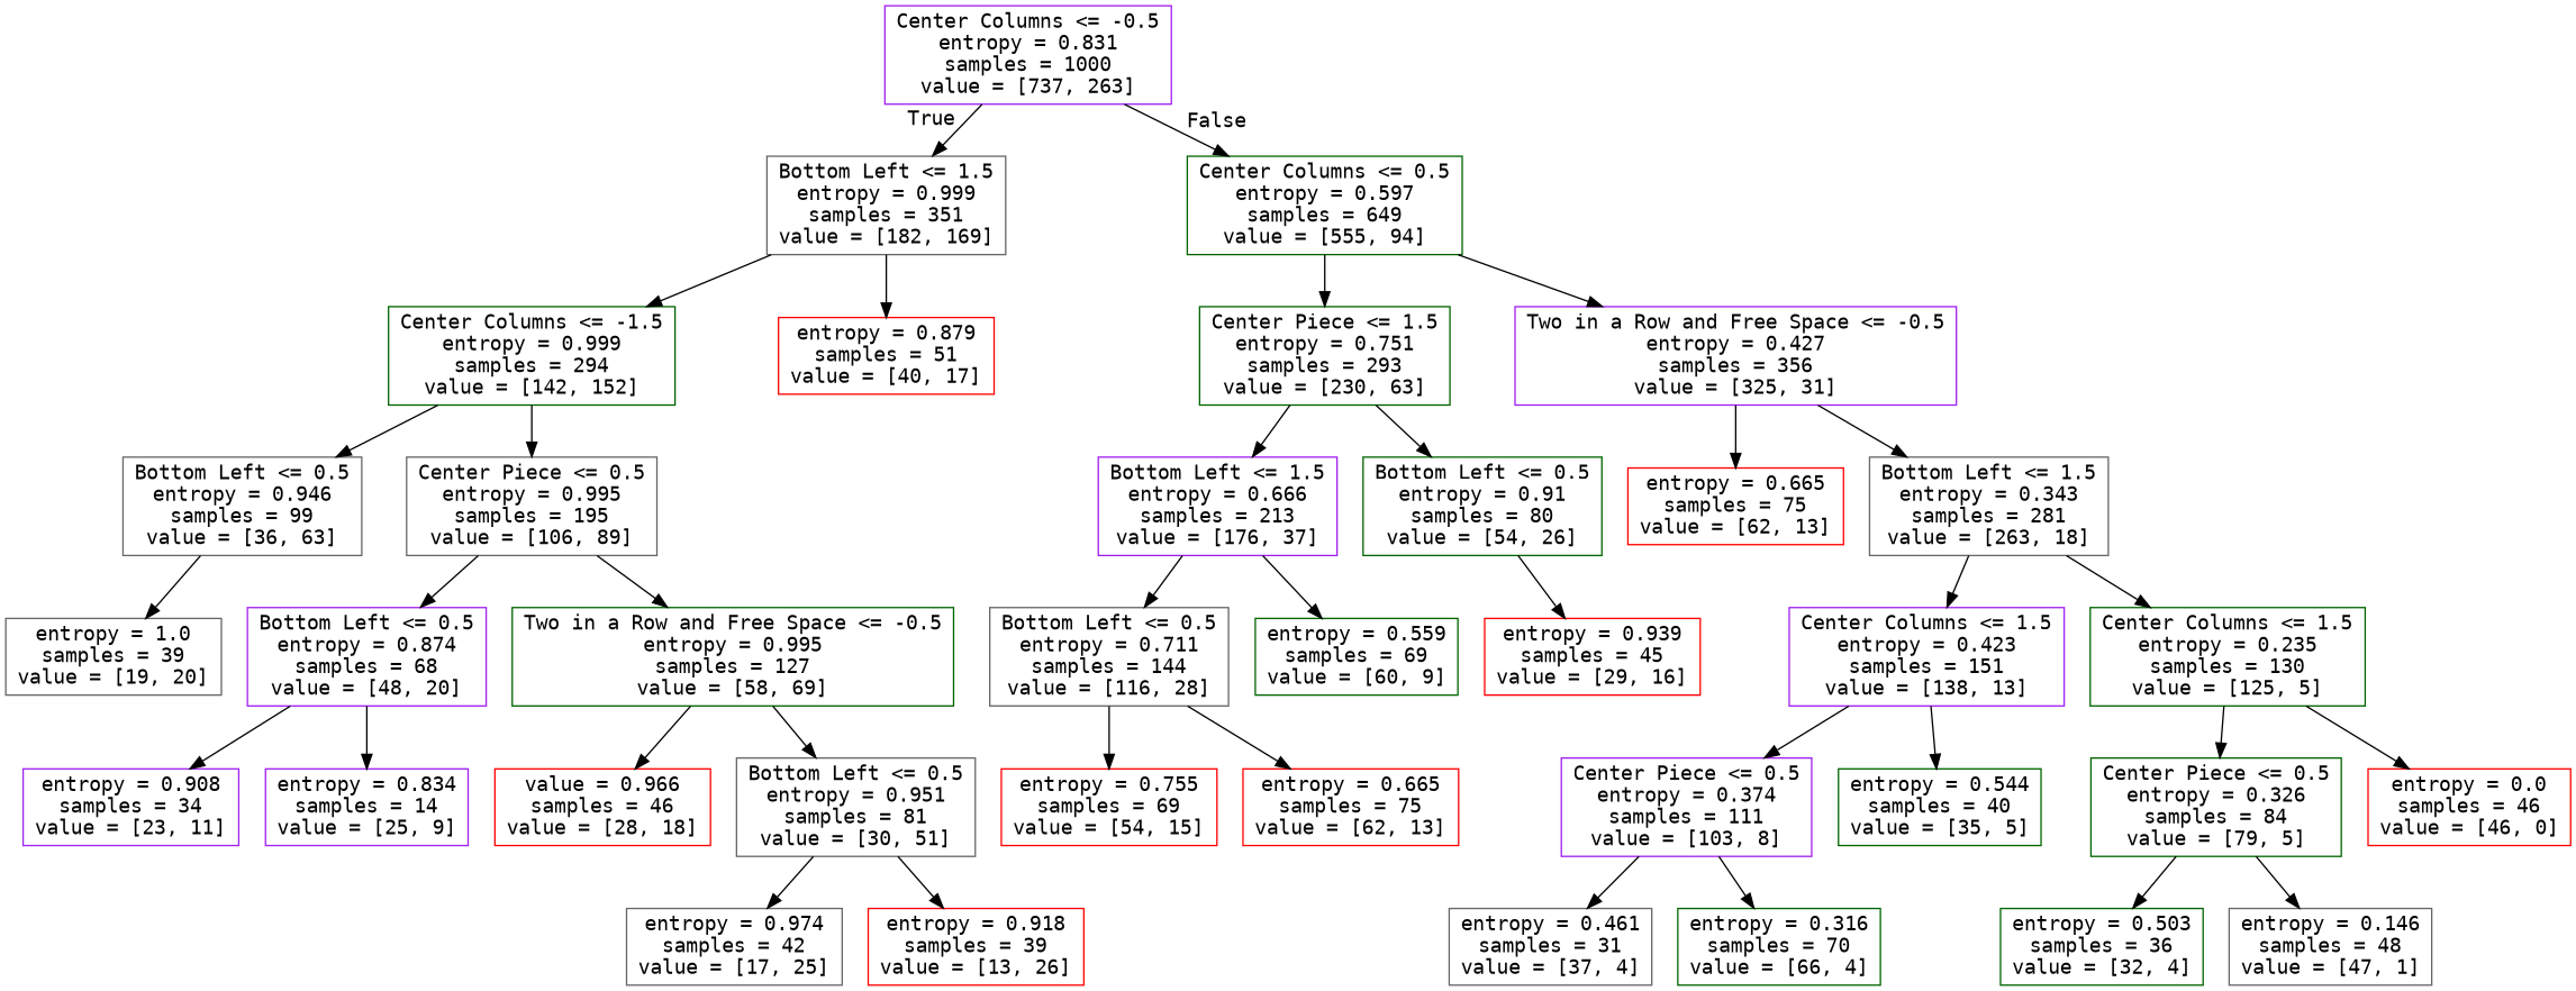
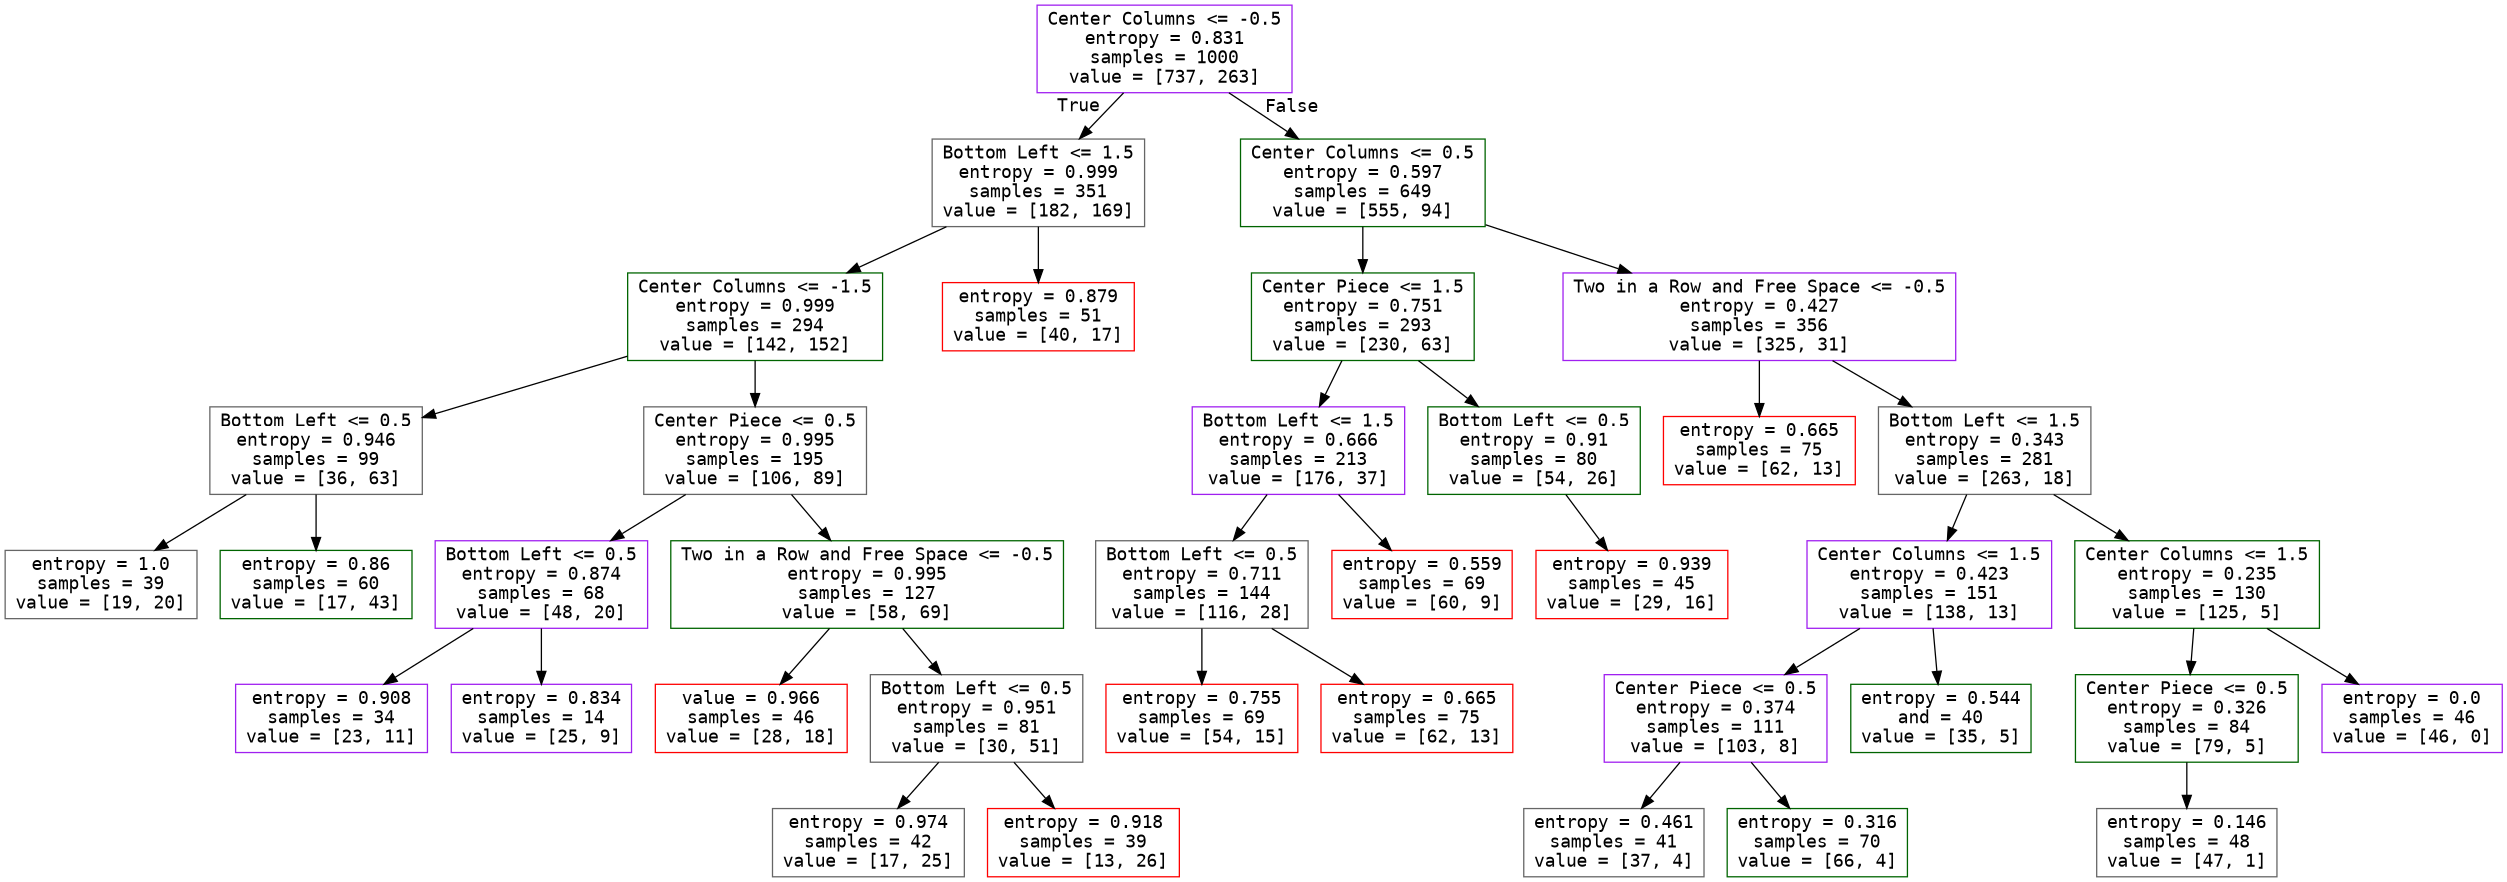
  digraph {
    fontname="DejaVu Sans Mono"
    node [color=darkgreen fontname="DejaVu Sans Mono" shape=box]
    edge [fontname="DejaVu Sans Mono"]
    n1 [color=purple label="Center Columns <= -0.5\nentropy = 0.831\nsamples = 1000\nvalue = [737, 263]"]
    n2 [color=gray40 label="Bottom Left <= 1.5\nentropy = 0.999\nsamples = 351\nvalue = [182, 169]"]
    n3 [label="Center Columns <= 0.5\nentropy = 0.597\nsamples = 649\nvalue = [555, 94]"]
    n4 [label="Center Columns <= -1.5\nentropy = 0.999\nsamples = 294\nvalue = [142, 152]"]
    n5 [color=red label="entropy = 0.879\nsamples = 51\nvalue = [40, 17]"]
    n6 [label="Center Piece <= 1.5\nentropy = 0.751\nsamples = 293\nvalue = [230, 63]"]
    n7 [color=purple label="Two in a Row and Free Space <= -0.5\nentropy = 0.427\nsamples = 356\nvalue = [325, 31]"]
    n8 [color=gray40 label="Bottom Left <= 0.5\nentropy = 0.946\nsamples = 99\nvalue = [36, 63]"]
    n9 [color=gray40 label="Center Piece <= 0.5\nentropy = 0.995\nsamples = 195\nvalue = [106, 89]"]
    n10 [color=gray40 label="entropy = 1.0\nsamples = 39\nvalue = [19, 20]"]
+   n11 [label="entropy = 0.86\nsamples = 60\nvalue = [17, 43]"]
    n12 [color=purple label="Bottom Left <= 0.5\nentropy = 0.874\nsamples = 68\nvalue = [48, 20]"]
    n13 [label="Two in a Row and Free Space <= -0.5\nentropy = 0.995\nsamples = 127\nvalue = [58, 69]"]
    n14 [color=purple label="entropy = 0.908\nsamples = 34\nvalue = [23, 11]"]
    n15 [color=purple label="entropy = 0.834\nsamples = 14\nvalue = [25, 9]"]
    n16 [color=red label="value = 0.966\nsamples = 46\nvalue = [28, 18]"]
    n17 [color=gray40 label="Bottom Left <= 0.5\nentropy = 0.951\nsamples = 81\nvalue = [30, 51]"]
    n18 [color=gray40 label="entropy = 0.974\nsamples = 42\nvalue = [17, 25]"]
    n19 [color=red label="entropy = 0.918\nsamples = 39\nvalue = [13, 26]"]
    n20 [color=purple label="Bottom Left <= 1.5\nentropy = 0.666\nsamples = 213\nvalue = [176, 37]"]
    n21 [label="Bottom Left <= 0.5\nentropy = 0.91\nsamples = 80\nvalue = [54, 26]"]
    n22 [color=red label="entropy = 0.665\nsamples = 75\nvalue = [62, 13]"]
    n23 [color=gray40 label="Bottom Left <= 1.5\nentropy = 0.343\nsamples = 281\nvalue = [263, 18]"]
    n24 [color=gray40 label="Bottom Left <= 0.5\nentropy = 0.711\nsamples = 144\nvalue = [116, 28]"]
-   n25 [label="entropy = 0.559\nsamples = 69\nvalue = [60, 9]"]
+   n25 [color=red label="entropy = 0.559\nsamples = 69\nvalue = [60, 9]"]
    n26 [color=red label="entropy = 0.939\nsamples = 45\nvalue = [29, 16]"]
    n27 [color=red label="entropy = 0.755\nsamples = 69\nvalue = [54, 15]"]
    n28 [color=red label="entropy = 0.665\nsamples = 75\nvalue = [62, 13]"]
    n29 [color=purple label="Center Columns <= 1.5\nentropy = 0.423\nsamples = 151\nvalue = [138, 13]"]
    n30 [label="Center Columns <= 1.5\nentropy = 0.235\nsamples = 130\nvalue = [125, 5]"]
    n31 [color=purple label="Center Piece <= 0.5\nentropy = 0.374\nsamples = 111\nvalue = [103, 8]"]
-   n32 [label="entropy = 0.544\nsamples = 40\nvalue = [35, 5]"]
+   n32 [label="entropy = 0.544\nand = 40\nvalue = [35, 5]"]
    n33 [label="Center Piece <= 0.5\nentropy = 0.326\nsamples = 84\nvalue = [79, 5]"]
-   n34 [color=red label="entropy = 0.0\nsamples = 46\nvalue = [46, 0]"]
-   n35 [color=gray40 label="entropy = 0.461\nsamples = 31\nvalue = [37, 4]"]
+   n34 [color=purple label="entropy = 0.0\nsamples = 46\nvalue = [46, 0]"]
+   n35 [color=gray40 label="entropy = 0.461\nsamples = 41\nvalue = [37, 4]"]
    n36 [label="entropy = 0.316\nsamples = 70\nvalue = [66, 4]"]
-   n37 [label="entropy = 0.503\nsamples = 36\nvalue = [32, 4]"]
    n38 [color=gray40 label="entropy = 0.146\nsamples = 48\nvalue = [47, 1]"]
    n1 -> n2 [headlabel=True labelangle=45 labeldistance=2.5]
    n1 -> n3 [headlabel=False labelangle=-45 labeldistance=2.5]
    n2 -> n4
    n2 -> n5
    n3 -> n6
    n3 -> n7
    n4 -> n8
    n4 -> n9
    n6 -> n20
    n6 -> n21
    n7 -> n22
    n7 -> n23
    n8 -> n10
+   n8 -> n11
    n9 -> n12
    n9 -> n13
    n12 -> n14
    n12 -> n15
    n13 -> n16
    n13 -> n17
    n17 -> n18
    n17 -> n19
    n20 -> n24
    n20 -> n25
    n21 -> n26
    n23 -> n29
    n23 -> n30
    n24 -> n27
    n24 -> n28
    n29 -> n31
    n29 -> n32
    n30 -> n33
    n30 -> n34
    n31 -> n35
    n31 -> n36
-   n33 -> n37
    n33 -> n38
  }
